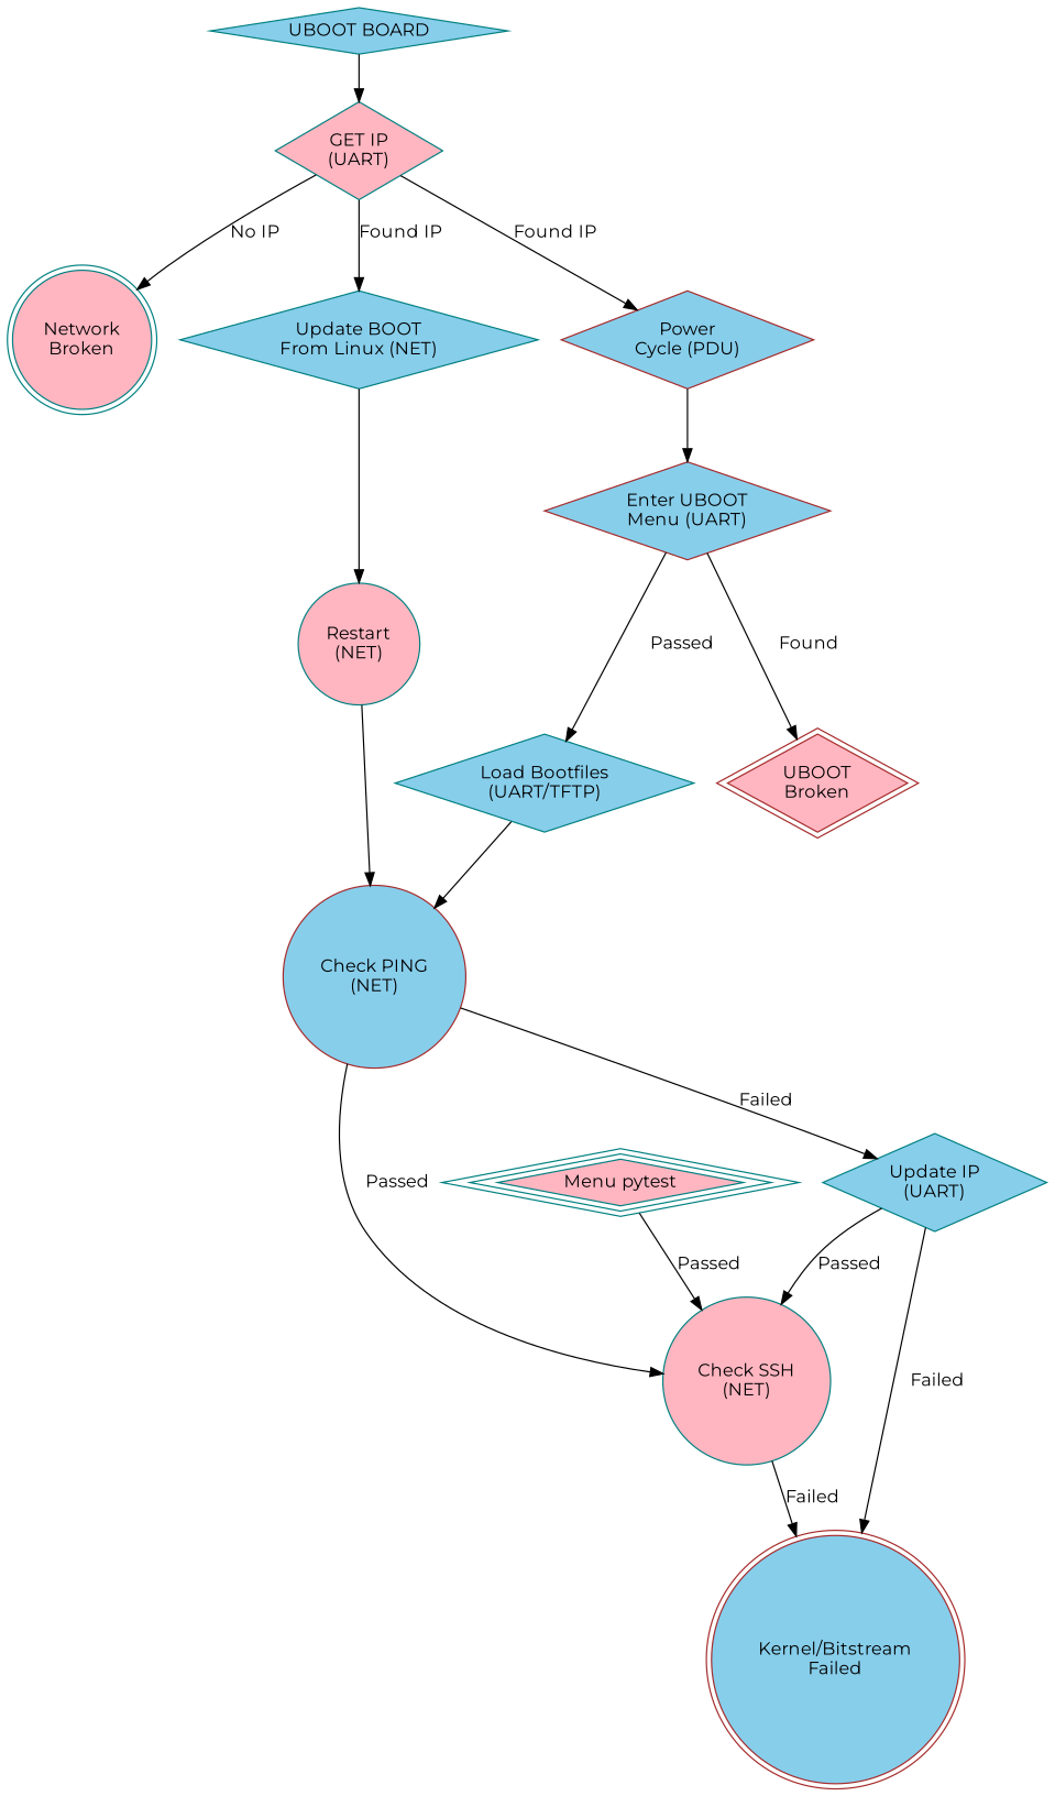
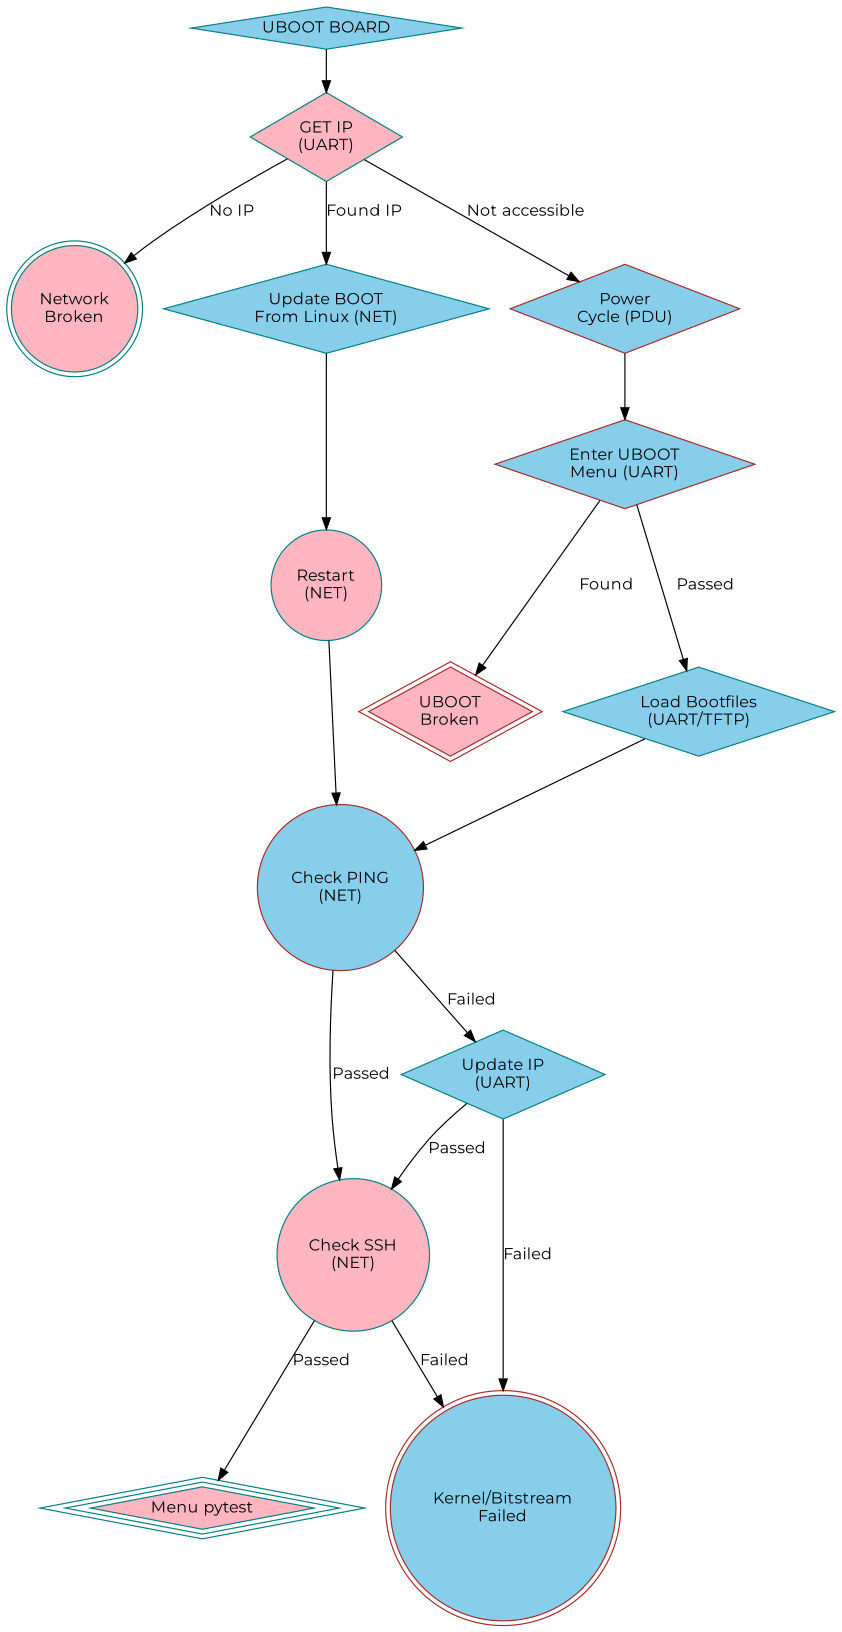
  digraph {
    fontname=Montserrat
    node [color=teal fillcolor=skyblue fontname=Montserrat shape=diamond style=filled]
    edge [fontname=Montserrat]
    n1 [label="UBOOT BOARD"]
    "GET IP\n(UART)" [fillcolor=lightpink]
    "Network\nBroken" [fillcolor=lightpink peripheries=2 shape=circle]
    "Update BOOT\nFrom Linux (NET)"
    "Power\nCycle (PDU)" [color=brown]
    "Restart\n(NET)" [fillcolor=lightpink shape=circle]
    "Enter UBOOT\nMenu (UART)" [color=brown]
    n8 [fillcolor=lightpink label="Menu pytest" peripheries=3]
    "Kernel/Bitstream\nFailed" [color=brown peripheries=2 shape=circle]
    "UBOOT\nBroken" [color=brown fillcolor=lightpink peripheries=2]
    "Check PING\n(NET)" [color=brown shape=circle]
    "Load Bootfiles\n(UART/TFTP)"
    "Check SSH\n(NET)" [fillcolor=lightpink shape=circle]
    "Update IP\n(UART)"
    n1 -> "GET IP\n(UART)"
    "GET IP\n(UART)" -> "Network\nBroken" [label="No IP"]
    "GET IP\n(UART)" -> "Update BOOT\nFrom Linux (NET)" [label="Found IP"]
-   "GET IP\n(UART)" -> "Power\nCycle (PDU)" [label="Found IP"]
+   "GET IP\n(UART)" -> "Power\nCycle (PDU)" [label="Not accessible"]
    "Update BOOT\nFrom Linux (NET)" -> "Restart\n(NET)"
    "Power\nCycle (PDU)" -> "Enter UBOOT\nMenu (UART)"
    "Restart\n(NET)" -> "Check PING\n(NET)"
    "Enter UBOOT\nMenu (UART)" -> "UBOOT\nBroken" [label=Found]
    "Enter UBOOT\nMenu (UART)" -> "Load Bootfiles\n(UART/TFTP)" [label=Passed]
    "Check PING\n(NET)" -> "Check SSH\n(NET)" [label=Passed]
    "Check PING\n(NET)" -> "Update IP\n(UART)" [label=Failed]
    "Load Bootfiles\n(UART/TFTP)" -> "Check PING\n(NET)"
-   n8 -> "Check SSH\n(NET)" [label=Passed]
+   "Check SSH\n(NET)" -> n8 [label=Passed]
    "Check SSH\n(NET)" -> "Kernel/Bitstream\nFailed" [label=Failed]
    "Update IP\n(UART)" -> "Kernel/Bitstream\nFailed" [label=Failed]
    "Update IP\n(UART)" -> "Check SSH\n(NET)" [label=Passed]
  }
